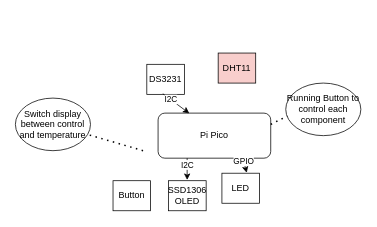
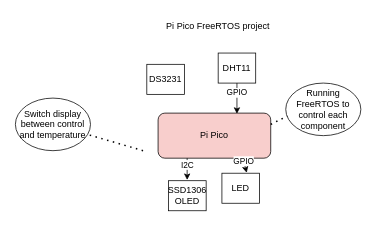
  <mxCell id="0" />
  <mxCell id="1" parent="0" />
- <mxCell id="2" value="Pi Pico" style="rounded=1;whiteSpace=wrap;html=1;" vertex="1" parent="1"><mxGeometry x="210" y="150" width="150" height="60" as="geometry" /></mxCell>
+ <mxCell id="2" value="Pi Pico" style="rounded=1;whiteSpace=wrap;html=1;fillColor=#f8cecc;" vertex="1" parent="1"><mxGeometry x="210" y="150" width="150" height="60" as="geometry" /></mxCell>
  <mxCell id="3" value="DS3231" style="rounded=0;whiteSpace=wrap;html=1;" vertex="1" parent="1"><mxGeometry x="195" y="85" width="50" height="40" as="geometry" /></mxCell>
- <mxCell id="4" value="DHT11" style="rounded=0;whiteSpace=wrap;html=1;fillColor=#f8cecc;" vertex="1" parent="1"><mxGeometry x="290" y="70" width="50" height="40" as="geometry" /></mxCell>
+ <mxCell id="4" value="DHT11" style="rounded=0;whiteSpace=wrap;html=1;" vertex="1" parent="1"><mxGeometry x="290" y="70" width="50" height="40" as="geometry" /></mxCell>
  <mxCell id="5" value="SSD1306 OLED" style="rounded=0;whiteSpace=wrap;html=1;" vertex="1" parent="1"><mxGeometry x="224" y="240" width="50" height="40" as="geometry" /></mxCell>
  <mxCell id="6" value="LED" style="rounded=0;whiteSpace=wrap;html=1;" vertex="1" parent="1"><mxGeometry x="295" y="230" width="50" height="40" as="geometry" /></mxCell>
  <mxCell id="7" value="" style="endArrow=classic;html=1;rounded=0;entryX=0.66;entryY=-0.014;entryDx=0;entryDy=0;entryPerimeter=0;" edge="1" parent="1" target="6"><mxGeometry width="50" height="50" relative="1" as="geometry"><mxPoint x="323" y="210" as="sourcePoint" /><mxPoint x="290" y="200" as="targetPoint" /></mxGeometry></mxCell>
  <mxCell id="8" value="&lt;div&gt;GPIO&lt;/div&gt;" style="edgeLabel;html=1;align=center;verticalAlign=middle;resizable=0;points=[];" vertex="1" connectable="0" parent="7"><mxGeometry x="-0.554" relative="1" as="geometry"><mxPoint as="offset" /></mxGeometry></mxCell>
  <mxCell id="9" value="" style="endArrow=classic;html=1;rounded=0;entryX=0.66;entryY=-0.014;entryDx=0;entryDy=0;entryPerimeter=0;" edge="1" parent="1"><mxGeometry width="50" height="50" relative="1" as="geometry"><mxPoint x="248.71" y="210" as="sourcePoint" /><mxPoint x="248.71" y="239" as="targetPoint" /></mxGeometry></mxCell>
  <mxCell id="10" value="I2C" style="edgeLabel;html=1;align=center;verticalAlign=middle;resizable=0;points=[];" vertex="1" connectable="0" parent="9"><mxGeometry x="-0.468" relative="1" as="geometry"><mxPoint as="offset" /></mxGeometry></mxCell>
- <mxCell id="11" value="" style="endArrow=classic;html=1;rounded=0;exitX=0.426;exitY=0.979;exitDx=0;exitDy=0;exitPerimeter=0;entryX=0.277;entryY=0.005;entryDx=0;entryDy=0;entryPerimeter=0;" edge="1" parent="1" source="3" target="2"><mxGeometry width="50" height="50" relative="1" as="geometry"><mxPoint x="140" y="160" as="sourcePoint" /><mxPoint x="252" y="147" as="targetPoint" /></mxGeometry></mxCell>
- <mxCell id="12" value="I2C" style="edgeLabel;html=1;align=center;verticalAlign=middle;resizable=0;points=[];" vertex="1" connectable="0" parent="11"><mxGeometry x="-0.418" relative="1" as="geometry"><mxPoint as="offset" /></mxGeometry></mxCell>
+ <mxCell id="13" value="" style="endArrow=classic;html=1;rounded=0;exitX=0.5;exitY=1;exitDx=0;exitDy=0;entryX=0.7;entryY=0.014;entryDx=0;entryDy=0;entryPerimeter=0;" edge="1" parent="1" source="4" target="2"><mxGeometry width="50" height="50" relative="1" as="geometry"><mxPoint x="240" y="250" as="sourcePoint" /><mxPoint x="290" y="200" as="targetPoint" /><Array as="points" /></mxGeometry></mxCell>
+ <mxCell id="14" value="&lt;div&gt;GPIO&lt;/div&gt;" style="edgeLabel;html=1;align=center;verticalAlign=middle;resizable=0;points=[];" vertex="1" connectable="0" parent="13"><mxGeometry x="-0.398" y="-1" relative="1" as="geometry"><mxPoint as="offset" /></mxGeometry></mxCell>
  <mxCell id="15" value="" style="endArrow=none;dashed=1;html=1;dashPattern=1 3;strokeWidth=2;rounded=0;exitX=1;exitY=0.25;exitDx=0;exitDy=0;" edge="1" parent="1" source="2"><mxGeometry width="50" height="50" relative="1" as="geometry"><mxPoint x="370" y="180" as="sourcePoint" /><mxPoint x="390" y="150" as="targetPoint" /></mxGeometry></mxCell>
- <mxCell id="16" value="Running Button to control each component" style="ellipse;whiteSpace=wrap;html=1;" vertex="1" parent="1"><mxGeometry x="380" y="110" width="100" height="70" as="geometry" /></mxCell>
- <mxCell id="18" value="&lt;div&gt;Button&lt;/div&gt;" style="rounded=0;whiteSpace=wrap;html=1;" vertex="1" parent="1"><mxGeometry x="150" y="240" width="50" height="40" as="geometry" /></mxCell>
+ <mxCell id="16" value="Running FreeRTOS to control each component" style="ellipse;whiteSpace=wrap;html=1;" vertex="1" parent="1"><mxGeometry x="380" y="110" width="100" height="70" as="geometry" /></mxCell>
+ <mxCell id="17" value="Pi Pico FreeRTOS project" style="text;html=1;strokeColor=none;fillColor=none;align=center;verticalAlign=middle;whiteSpace=wrap;rounded=0;" vertex="1" parent="1"><mxGeometry x="100" y="20" width="380" height="30" as="geometry" /></mxCell>
  <mxCell id="19" value="" style="endArrow=none;dashed=1;html=1;dashPattern=1 3;strokeWidth=2;rounded=0;" edge="1" parent="1" target="20"><mxGeometry width="50" height="50" relative="1" as="geometry"><mxPoint x="190" y="200" as="sourcePoint" /><mxPoint x="130" y="190" as="targetPoint" /></mxGeometry></mxCell>
  <mxCell id="20" value="&lt;div&gt;Switch display between control and temperature&lt;/div&gt;" style="ellipse;whiteSpace=wrap;html=1;" vertex="1" parent="1"><mxGeometry x="20" y="130" width="100" height="70" as="geometry" /></mxCell>
